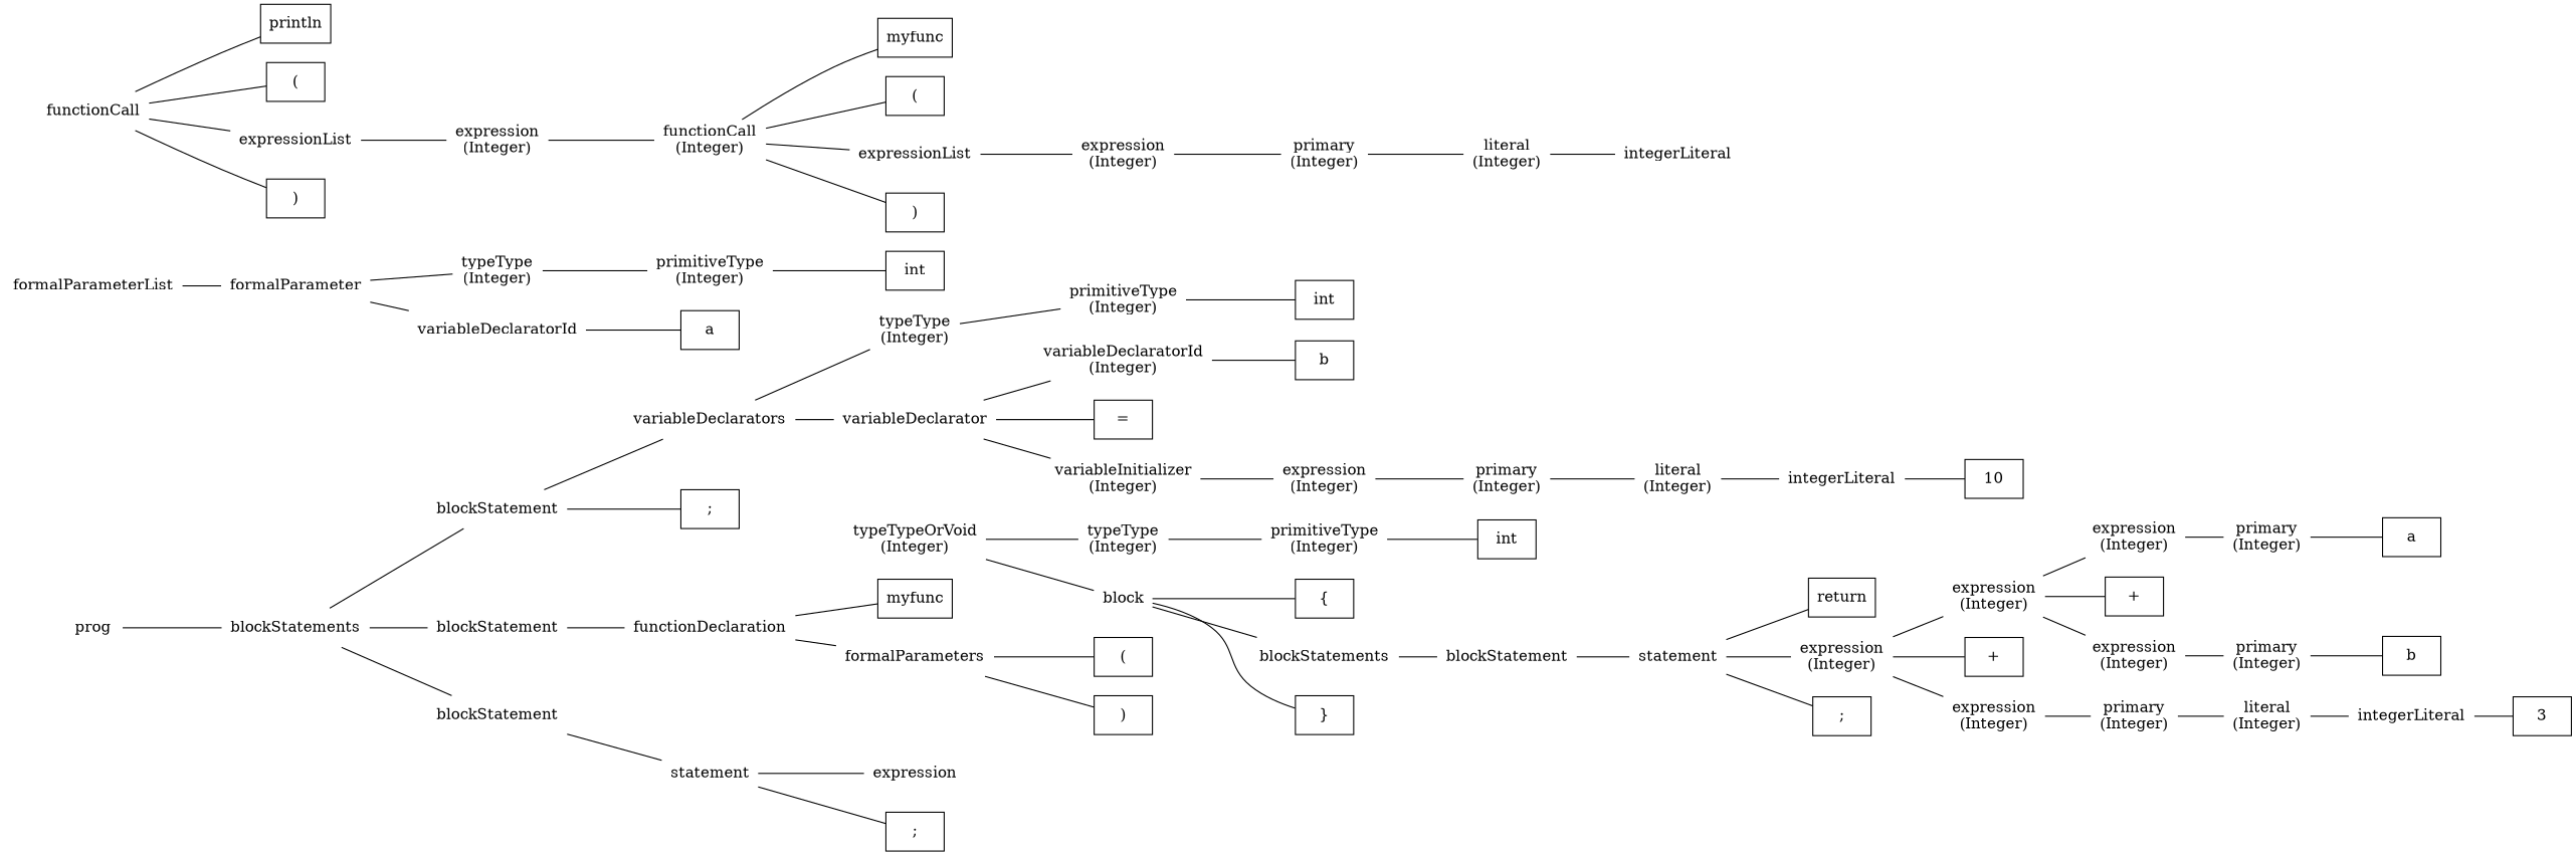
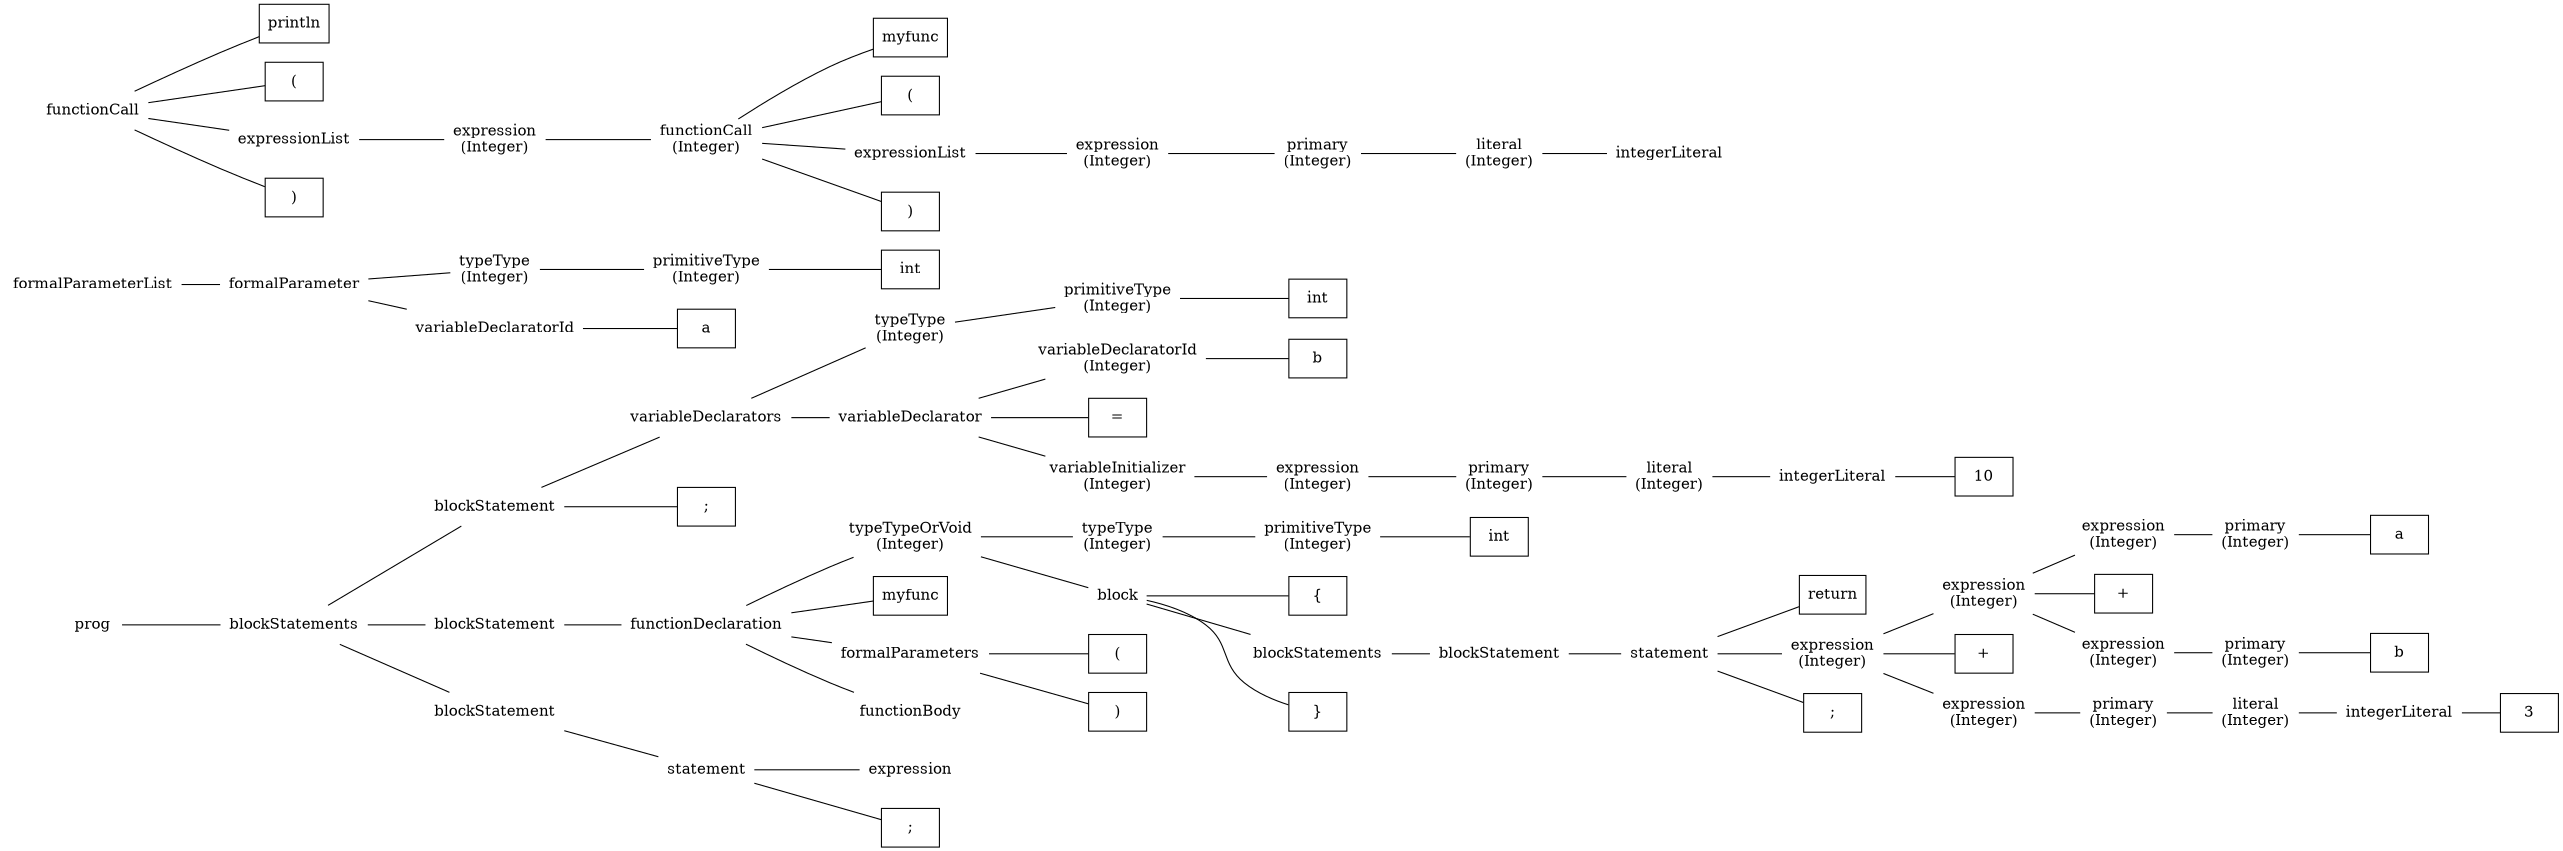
  graph {
    rankdir=LR
    node [shape=plaintext]
    n1 [label=prog]
    n2 [label=blockStatements]
    n3 [label=blockStatement]
    n4 [label=blockStatement]
    n5 [label=blockStatement]
    n6 [label=variableDeclarators]
    n7 [label=";" shape=rectangle]
    n8 [label=functionDeclaration]
    n9 [label=statement]
    n10 [label="typeType\n(Integer)"]
    n11 [label=variableDeclarator]
    n12 [label="primitiveType\n(Integer)"]
    n13 [label="variableDeclaratorId\n(Integer)"]
    n14 [label="=" shape=rectangle]
    n15 [label="variableInitializer\n(Integer)"]
    n16 [label=int shape=rectangle]
    n17 [label=b shape=rectangle]
    n18 [label="expression\n(Integer)"]
    n19 [label="primary\n(Integer)"]
    n20 [label="literal\n(Integer)"]
    n21 [label=integerLiteral]
    n22 [label=10 shape=rectangle]
    n23 [label="typeTypeOrVoid\n(Integer)"]
    n24 [label=myfunc shape=rectangle]
    n25 [label=formalParameters]
+   n26 [label=functionBody]
    n27 [label="typeType\n(Integer)"]
    n28 [label=block]
    n29 [label="(" shape=rectangle]
    n30 [label=")" shape=rectangle]
    n31 [label="primitiveType\n(Integer)"]
    n32 [label=int shape=rectangle]
    n33 [label=formalParameterList]
    n34 [label=formalParameter]
    n35 [label="typeType\n(Integer)"]
    n36 [label=variableDeclaratorId]
    n37 [label="primitiveType\n(Integer)"]
    n38 [label=a shape=rectangle]
    n39 [label=int shape=rectangle]
    n40 [label="{" shape=rectangle]
    n41 [label=blockStatements]
    n42 [label="}" shape=rectangle]
    n43 [label=blockStatement]
    n44 [label=statement]
    n45 [label=return shape=rectangle]
    n46 [label="expression\n(Integer)"]
    n47 [label=";" shape=rectangle]
    n48 [label="expression\n(Integer)"]
    n49 [label="+" shape=rectangle]
    n50 [label="expression\n(Integer)"]
    n51 [label="expression\n(Integer)"]
    n52 [label="+" shape=rectangle]
    n53 [label="expression\n(Integer)"]
    n54 [label="primary\n(Integer)"]
    n55 [label="primary\n(Integer)"]
    n56 [label="primary\n(Integer)"]
    n57 [label=a shape=rectangle]
    n58 [label=b shape=rectangle]
    n59 [label="literal\n(Integer)"]
    n60 [label=integerLiteral]
    n61 [label=3 shape=rectangle]
    n62 [label=expression]
    n63 [label=";" shape=rectangle]
    n64 [label=functionCall]
    n65 [label=println shape=rectangle]
    n66 [label="(" shape=rectangle]
    n67 [label=expressionList]
    n68 [label=")" shape=rectangle]
    n69 [label="expression\n(Integer)"]
    n70 [label="functionCall\n(Integer)"]
    n71 [label=myfunc shape=rectangle]
    n72 [label="(" shape=rectangle]
    n73 [label=expressionList]
    n74 [label=")" shape=rectangle]
    n75 [label="expression\n(Integer)"]
    n76 [label="primary\n(Integer)"]
    n77 [label="literal\n(Integer)"]
    n78 [label=integerLiteral]
    n1 -- n2
    n2 -- n3
    n2 -- n4
    n2 -- n5
    n3 -- n6
    n3 -- n7
    n4 -- n8
    n5 -- n9
    n6 -- n10
    n6 -- n11
+   n8 -- n23
    n8 -- n24
    n8 -- n25
+   n8 -- n26
    n9 -- n62
    n9 -- n63
    n10 -- n12
    n11 -- n13
    n11 -- n14
    n11 -- n15
    n12 -- n16
    n13 -- n17
    n15 -- n18
    n18 -- n19
    n19 -- n20
    n20 -- n21
    n21 -- n22
    n23 -- n27
    n23 -- n28
    n25 -- n29
    n25 -- n30
    n27 -- n31
    n28 -- n40
    n28 -- n41
    n28 -- n42
    n31 -- n32
    n33 -- n34
    n34 -- n35
    n34 -- n36
    n35 -- n37
    n36 -- n38
    n37 -- n39
    n41 -- n43
    n43 -- n44
    n44 -- n45
    n44 -- n46
    n44 -- n47
    n46 -- n48
    n46 -- n49
    n46 -- n50
    n48 -- n51
    n48 -- n52
    n48 -- n53
    n50 -- n54
    n51 -- n55
    n53 -- n56
    n54 -- n59
    n55 -- n57
    n56 -- n58
    n59 -- n60
    n60 -- n61
    n64 -- n65
    n64 -- n66
    n64 -- n67
    n64 -- n68
    n67 -- n69
    n69 -- n70
    n70 -- n71
    n70 -- n72
    n70 -- n73
    n70 -- n74
    n73 -- n75
    n75 -- n76
    n76 -- n77
    n77 -- n78
  }
